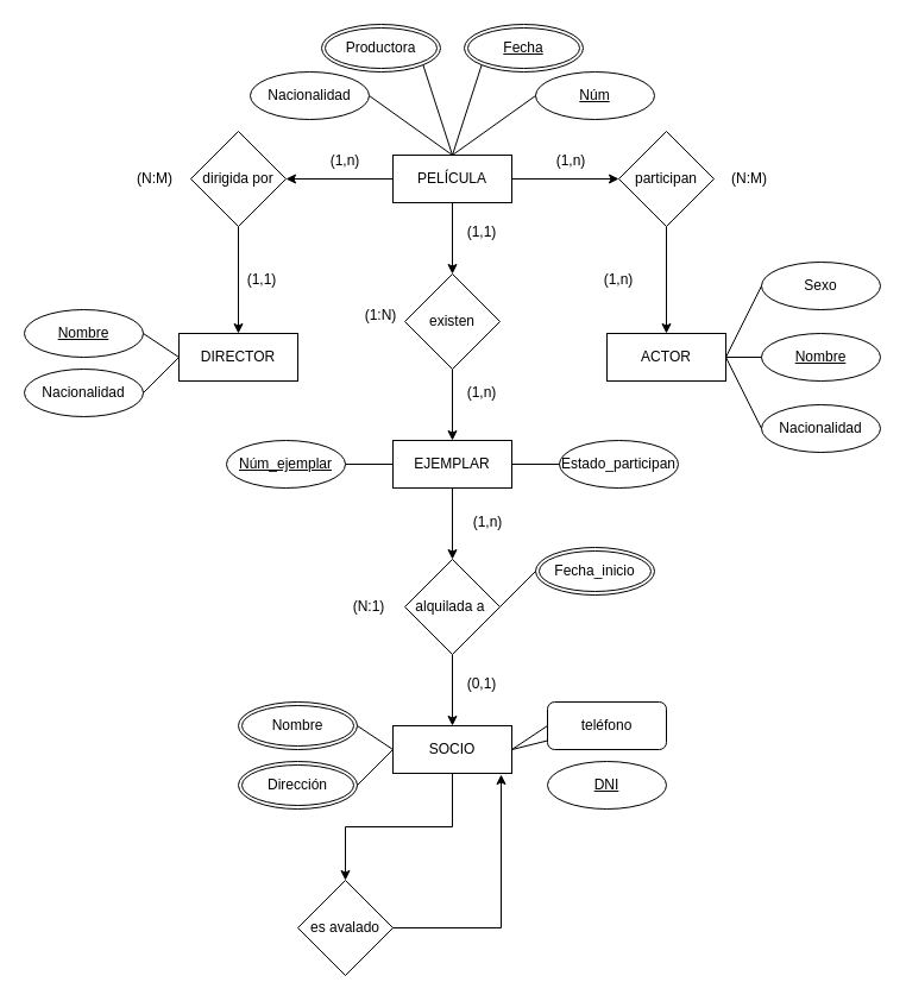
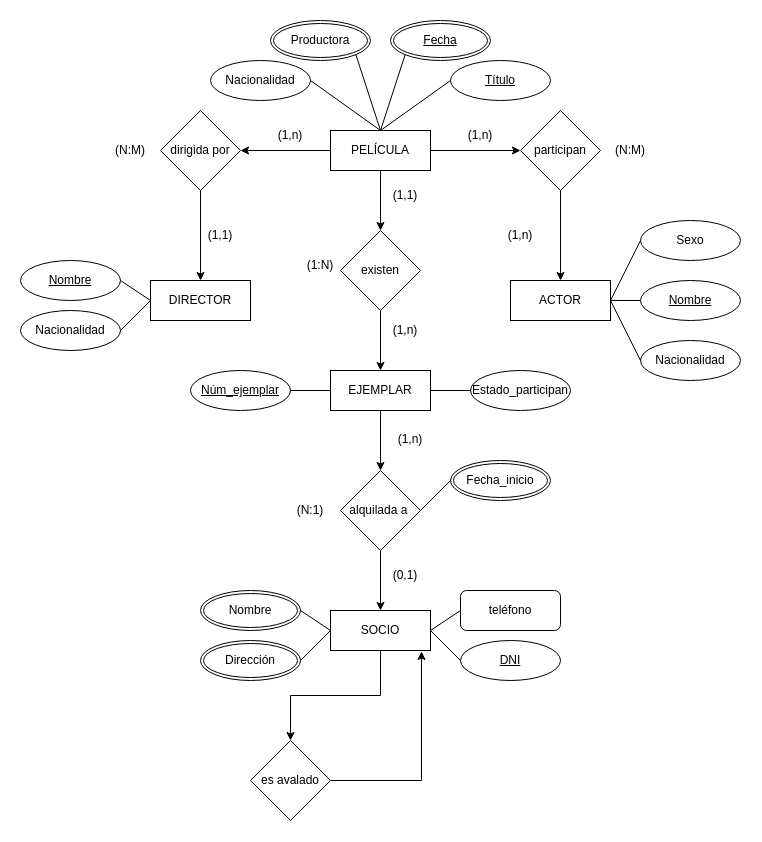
  <mxCell id="0" />
  <mxCell id="1" parent="0" />
  <mxCell id="2" value="" style="edgeStyle=orthogonalEdgeStyle;rounded=0;orthogonalLoop=1;jettySize=auto;html=1;" parent="1" source="5" target="13" edge="1"><mxGeometry relative="1" as="geometry" /></mxCell>
  <mxCell id="3" value="" style="edgeStyle=orthogonalEdgeStyle;rounded=0;orthogonalLoop=1;jettySize=auto;html=1;" parent="1" source="5" target="15" edge="1"><mxGeometry relative="1" as="geometry" /></mxCell>
  <mxCell id="4" value="" style="edgeStyle=orthogonalEdgeStyle;rounded=0;orthogonalLoop=1;jettySize=auto;html=1;" parent="1" source="5" target="17" edge="1"><mxGeometry relative="1" as="geometry" /></mxCell>
  <mxCell id="5" value="PELÍCULA" style="whiteSpace=wrap;html=1;align=center;" parent="1" vertex="1"><mxGeometry x="330" y="130" width="100" height="40" as="geometry" /></mxCell>
  <mxCell id="6" value="DIRECTOR" style="whiteSpace=wrap;html=1;align=center;" parent="1" vertex="1"><mxGeometry x="150" y="280" width="100" height="40" as="geometry" /></mxCell>
  <mxCell id="7" value="ACTOR" style="whiteSpace=wrap;html=1;align=center;" parent="1" vertex="1"><mxGeometry x="510" y="280" width="100" height="40" as="geometry" /></mxCell>
  <mxCell id="8" value="" style="edgeStyle=orthogonalEdgeStyle;rounded=0;orthogonalLoop=1;jettySize=auto;html=1;" parent="1" source="9" target="19" edge="1"><mxGeometry relative="1" as="geometry" /></mxCell>
  <mxCell id="9" value="EJEMPLAR" style="whiteSpace=wrap;html=1;align=center;" parent="1" vertex="1"><mxGeometry x="330" y="370" width="100" height="40" as="geometry" /></mxCell>
  <mxCell id="10" value="" style="edgeStyle=orthogonalEdgeStyle;rounded=0;orthogonalLoop=1;jettySize=auto;html=1;" edge="1" parent="1" source="11" target="50"><mxGeometry relative="1" as="geometry" /></mxCell>
  <mxCell id="11" value="SOCIO" style="whiteSpace=wrap;html=1;align=center;" parent="1" vertex="1"><mxGeometry x="330" y="610" width="100" height="40" as="geometry" /></mxCell>
  <mxCell id="12" style="edgeStyle=orthogonalEdgeStyle;rounded=0;orthogonalLoop=1;jettySize=auto;html=1;exitX=0.5;exitY=1;exitDx=0;exitDy=0;entryX=0.5;entryY=0;entryDx=0;entryDy=0;" parent="1" source="13" target="6" edge="1"><mxGeometry relative="1" as="geometry" /></mxCell>
  <mxCell id="13" value="dirigida por" style="rhombus;whiteSpace=wrap;html=1;" parent="1" vertex="1"><mxGeometry x="160" y="110" width="80" height="80" as="geometry" /></mxCell>
  <mxCell id="14" style="edgeStyle=orthogonalEdgeStyle;rounded=0;orthogonalLoop=1;jettySize=auto;html=1;exitX=0.5;exitY=1;exitDx=0;exitDy=0;entryX=0.5;entryY=0;entryDx=0;entryDy=0;" parent="1" source="15" target="9" edge="1"><mxGeometry relative="1" as="geometry" /></mxCell>
  <mxCell id="15" value="existen" style="rhombus;whiteSpace=wrap;html=1;" parent="1" vertex="1"><mxGeometry x="340" y="230" width="80" height="80" as="geometry" /></mxCell>
  <mxCell id="16" style="edgeStyle=orthogonalEdgeStyle;rounded=0;orthogonalLoop=1;jettySize=auto;html=1;exitX=0.5;exitY=1;exitDx=0;exitDy=0;entryX=0.5;entryY=0;entryDx=0;entryDy=0;" parent="1" source="17" target="7" edge="1"><mxGeometry relative="1" as="geometry" /></mxCell>
  <mxCell id="17" value="participan" style="rhombus;whiteSpace=wrap;html=1;" parent="1" vertex="1"><mxGeometry x="520" y="110" width="80" height="80" as="geometry" /></mxCell>
  <mxCell id="18" style="edgeStyle=orthogonalEdgeStyle;rounded=0;orthogonalLoop=1;jettySize=auto;html=1;exitX=0.5;exitY=1;exitDx=0;exitDy=0;entryX=0.5;entryY=0;entryDx=0;entryDy=0;" parent="1" source="19" target="11" edge="1"><mxGeometry relative="1" as="geometry" /></mxCell>
  <mxCell id="19" value="alquilada a&amp;nbsp;" style="rhombus;whiteSpace=wrap;html=1;" parent="1" vertex="1"><mxGeometry x="340" y="470" width="80" height="80" as="geometry" /></mxCell>
- <mxCell id="20" value="Núm" style="ellipse;whiteSpace=wrap;html=1;align=center;fontStyle=4;" parent="1" vertex="1"><mxGeometry x="450" y="60" width="100" height="40" as="geometry" /></mxCell>
+ <mxCell id="20" value="Título" style="ellipse;whiteSpace=wrap;html=1;align=center;fontStyle=4;" parent="1" vertex="1"><mxGeometry x="450" y="60" width="100" height="40" as="geometry" /></mxCell>
  <mxCell id="21" value="Nombre" style="ellipse;whiteSpace=wrap;html=1;align=center;fontStyle=4;" parent="1" vertex="1"><mxGeometry x="640" y="280" width="100" height="40" as="geometry" /></mxCell>
  <mxCell id="22" value="Nombre" style="ellipse;whiteSpace=wrap;html=1;align=center;fontStyle=4;" parent="1" vertex="1"><mxGeometry x="20" y="260" width="100" height="40" as="geometry" /></mxCell>
  <mxCell id="23" value="Núm_ejemplar" style="ellipse;whiteSpace=wrap;html=1;align=center;fontStyle=4;" parent="1" vertex="1"><mxGeometry x="190" y="370" width="100" height="40" as="geometry" /></mxCell>
  <mxCell id="24" value="Productora" style="ellipse;shape=doubleEllipse;margin=3;whiteSpace=wrap;html=1;align=center;" parent="1" vertex="1"><mxGeometry x="270" y="20" width="100" height="40" as="geometry" /></mxCell>
  <mxCell id="25" value="Fecha" style="ellipse;shape=doubleEllipse;margin=3;whiteSpace=wrap;html=1;align=center;fontStyle=4" parent="1" vertex="1"><mxGeometry x="390" y="20" width="100" height="40" as="geometry" /></mxCell>
  <mxCell id="26" value="" style="endArrow=none;html=1;rounded=0;entryX=0;entryY=0.5;entryDx=0;entryDy=0;exitX=0.5;exitY=0;exitDx=0;exitDy=0;" parent="1" source="5" target="20" edge="1"><mxGeometry width="50" height="50" relative="1" as="geometry"><mxPoint x="400" y="320" as="sourcePoint" /><mxPoint x="450" y="270" as="targetPoint" /></mxGeometry></mxCell>
  <mxCell id="27" value="" style="endArrow=none;html=1;rounded=0;entryX=1;entryY=0.5;entryDx=0;entryDy=0;exitX=0.5;exitY=0;exitDx=0;exitDy=0;" parent="1" source="5" target="44" edge="1"><mxGeometry width="50" height="50" relative="1" as="geometry"><mxPoint x="390" y="140" as="sourcePoint" /><mxPoint x="310" y="80" as="targetPoint" /></mxGeometry></mxCell>
  <mxCell id="28" value="" style="endArrow=none;html=1;rounded=0;entryX=0;entryY=1;entryDx=0;entryDy=0;exitX=0.5;exitY=0;exitDx=0;exitDy=0;" parent="1" source="5" target="25" edge="1"><mxGeometry width="50" height="50" relative="1" as="geometry"><mxPoint x="400" y="150" as="sourcePoint" /><mxPoint x="470" y="100" as="targetPoint" /></mxGeometry></mxCell>
  <mxCell id="29" value="" style="endArrow=none;html=1;rounded=0;entryX=1;entryY=1;entryDx=0;entryDy=0;exitX=0.5;exitY=0;exitDx=0;exitDy=0;" parent="1" source="5" target="24" edge="1"><mxGeometry width="50" height="50" relative="1" as="geometry"><mxPoint x="410" y="160" as="sourcePoint" /><mxPoint x="480" y="110" as="targetPoint" /></mxGeometry></mxCell>
  <mxCell id="30" value="Nacionalidad" style="ellipse;whiteSpace=wrap;html=1;align=center;" parent="1" vertex="1"><mxGeometry x="640" y="340" width="100" height="40" as="geometry" /></mxCell>
  <mxCell id="31" value="Sexo" style="ellipse;whiteSpace=wrap;html=1;align=center;" parent="1" vertex="1"><mxGeometry x="640" y="220" width="100" height="40" as="geometry" /></mxCell>
  <mxCell id="32" value="" style="endArrow=none;html=1;rounded=0;entryX=0;entryY=0.5;entryDx=0;entryDy=0;exitX=1;exitY=0.5;exitDx=0;exitDy=0;" parent="1" source="7" target="31" edge="1"><mxGeometry width="50" height="50" relative="1" as="geometry"><mxPoint x="390" y="140" as="sourcePoint" /><mxPoint x="460" y="90" as="targetPoint" /></mxGeometry></mxCell>
  <mxCell id="33" value="" style="endArrow=none;html=1;rounded=0;entryX=0;entryY=0.5;entryDx=0;entryDy=0;exitX=1;exitY=0.5;exitDx=0;exitDy=0;" parent="1" source="7" target="21" edge="1"><mxGeometry width="50" height="50" relative="1" as="geometry"><mxPoint x="400" y="150" as="sourcePoint" /><mxPoint x="470" y="100" as="targetPoint" /></mxGeometry></mxCell>
  <mxCell id="34" value="" style="endArrow=none;html=1;rounded=0;entryX=0;entryY=0.5;entryDx=0;entryDy=0;exitX=1;exitY=0.5;exitDx=0;exitDy=0;" parent="1" source="7" target="30" edge="1"><mxGeometry width="50" height="50" relative="1" as="geometry"><mxPoint x="410" y="160" as="sourcePoint" /><mxPoint x="480" y="110" as="targetPoint" /></mxGeometry></mxCell>
  <mxCell id="35" value="Nacionalidad" style="ellipse;whiteSpace=wrap;html=1;align=center;" parent="1" vertex="1"><mxGeometry x="20" y="310" width="100" height="40" as="geometry" /></mxCell>
  <mxCell id="36" value="" style="endArrow=none;html=1;rounded=0;entryX=1;entryY=0.5;entryDx=0;entryDy=0;exitX=0;exitY=0.5;exitDx=0;exitDy=0;" parent="1" source="6" target="22" edge="1"><mxGeometry width="50" height="50" relative="1" as="geometry"><mxPoint x="390" y="140" as="sourcePoint" /><mxPoint x="320" y="90" as="targetPoint" /></mxGeometry></mxCell>
  <mxCell id="37" value="" style="endArrow=none;html=1;rounded=0;entryX=0;entryY=0.5;entryDx=0;entryDy=0;exitX=1;exitY=0.5;exitDx=0;exitDy=0;" parent="1" source="35" target="6" edge="1"><mxGeometry width="50" height="50" relative="1" as="geometry"><mxPoint x="400" y="150" as="sourcePoint" /><mxPoint x="330" y="100" as="targetPoint" /></mxGeometry></mxCell>
  <mxCell id="38" value="Estado_participan" style="ellipse;whiteSpace=wrap;html=1;align=center;" vertex="1" parent="1"><mxGeometry x="470" y="370" width="100" height="40" as="geometry" /></mxCell>
  <mxCell id="39" value="" style="endArrow=none;html=1;rounded=0;entryX=0;entryY=0.5;entryDx=0;entryDy=0;exitX=1;exitY=0.5;exitDx=0;exitDy=0;" edge="1" parent="1" source="23" target="9"><mxGeometry width="50" height="50" relative="1" as="geometry"><mxPoint x="130" y="340" as="sourcePoint" /><mxPoint x="160" y="310" as="targetPoint" /></mxGeometry></mxCell>
  <mxCell id="40" value="" style="endArrow=none;html=1;rounded=0;entryX=0;entryY=0.5;entryDx=0;entryDy=0;exitX=1;exitY=0.5;exitDx=0;exitDy=0;" edge="1" parent="1" source="9" target="38"><mxGeometry width="50" height="50" relative="1" as="geometry"><mxPoint x="140" y="350" as="sourcePoint" /><mxPoint x="170" y="320" as="targetPoint" /></mxGeometry></mxCell>
  <mxCell id="41" value="DNI" style="ellipse;whiteSpace=wrap;html=1;align=center;fontStyle=4;" vertex="1" parent="1"><mxGeometry x="460" y="640" width="100" height="40" as="geometry" /></mxCell>
  <mxCell id="42" value="teléfono" style="whiteSpace=wrap;html=1;align=center;rounded=1;" vertex="1" parent="1"><mxGeometry x="460" y="590" width="100" height="40" as="geometry" /></mxCell>
  <mxCell id="43" value="Nombre" style="ellipse;shape=doubleEllipse;margin=3;whiteSpace=wrap;html=1;align=center;" vertex="1" parent="1"><mxGeometry x="200" y="590" width="100" height="40" as="geometry" /></mxCell>
  <mxCell id="44" value="Nacionalidad" style="ellipse;whiteSpace=wrap;html=1;align=center;" vertex="1" parent="1"><mxGeometry x="210" y="60" width="100" height="40" as="geometry" /></mxCell>
  <mxCell id="45" value="Dirección" style="ellipse;shape=doubleEllipse;margin=3;whiteSpace=wrap;html=1;align=center;" vertex="1" parent="1"><mxGeometry x="200" y="640" width="100" height="40" as="geometry" /></mxCell>
  <mxCell id="46" value="" style="endArrow=none;html=1;rounded=0;entryX=0;entryY=0.5;entryDx=0;entryDy=0;exitX=1;exitY=0.5;exitDx=0;exitDy=0;" edge="1" parent="1" source="45" target="11"><mxGeometry width="50" height="50" relative="1" as="geometry"><mxPoint x="330" y="730" as="sourcePoint" /><mxPoint x="360" y="700" as="targetPoint" /></mxGeometry></mxCell>
  <mxCell id="47" value="" style="endArrow=none;html=1;rounded=0;entryX=1;entryY=0.5;entryDx=0;entryDy=0;exitX=0;exitY=0.5;exitDx=0;exitDy=0;" edge="1" parent="1" source="11" target="43"><mxGeometry width="50" height="50" relative="1" as="geometry"><mxPoint x="340" y="740" as="sourcePoint" /><mxPoint x="370" y="710" as="targetPoint" /></mxGeometry></mxCell>
- <mxCell id="48" value="" style="endArrow=none;html=1;rounded=0;exitX=1;exitY=0.5;exitDx=0;exitDy=0;" edge="1" parent="1" source="11" target="42"><mxGeometry width="50" height="50" relative="1" as="geometry"><mxPoint x="350" y="750" as="sourcePoint" /><mxPoint x="380" y="720" as="targetPoint" /></mxGeometry></mxCell>
+ <mxCell id="48" value="" style="endArrow=none;html=1;rounded=0;entryX=0;entryY=0.5;entryDx=0;entryDy=0;exitX=1;exitY=0.5;exitDx=0;exitDy=0;" edge="1" parent="1" source="11" target="41"><mxGeometry width="50" height="50" relative="1" as="geometry"><mxPoint x="350" y="750" as="sourcePoint" /><mxPoint x="380" y="720" as="targetPoint" /></mxGeometry></mxCell>
  <mxCell id="49" value="" style="endArrow=none;html=1;rounded=0;entryX=0;entryY=0.5;entryDx=0;entryDy=0;" edge="1" parent="1" target="42"><mxGeometry width="50" height="50" relative="1" as="geometry"><mxPoint x="430" y="630" as="sourcePoint" /><mxPoint x="390" y="730" as="targetPoint" /></mxGeometry></mxCell>
  <mxCell id="50" value="es avalado" style="rhombus;whiteSpace=wrap;html=1;" vertex="1" parent="1"><mxGeometry x="250" y="740" width="80" height="80" as="geometry" /></mxCell>
  <mxCell id="51" style="edgeStyle=orthogonalEdgeStyle;rounded=0;orthogonalLoop=1;jettySize=auto;html=1;exitX=1;exitY=0.5;exitDx=0;exitDy=0;entryX=0.91;entryY=1.025;entryDx=0;entryDy=0;entryPerimeter=0;" edge="1" parent="1" source="50" target="11"><mxGeometry relative="1" as="geometry" /></mxCell>
  <mxCell id="52" value="Fecha_inicio" style="ellipse;shape=doubleEllipse;margin=3;whiteSpace=wrap;html=1;align=center;" vertex="1" parent="1"><mxGeometry x="450" y="460" width="100" height="40" as="geometry" /></mxCell>
  <mxCell id="53" value="" style="endArrow=none;html=1;rounded=0;entryX=0;entryY=0.5;entryDx=0;entryDy=0;exitX=1;exitY=0.5;exitDx=0;exitDy=0;" edge="1" parent="1" source="19" target="52"><mxGeometry width="50" height="50" relative="1" as="geometry"><mxPoint x="360" y="520" as="sourcePoint" /><mxPoint x="410" y="470" as="targetPoint" /></mxGeometry></mxCell>
  <mxCell id="54" value="(1,n)" style="text;html=1;strokeColor=none;fillColor=none;align=center;verticalAlign=middle;whiteSpace=wrap;rounded=0;" vertex="1" parent="1"><mxGeometry x="260" y="120" width="60" height="30" as="geometry" /></mxCell>
  <mxCell id="55" value="(1,n)" style="text;html=1;strokeColor=none;fillColor=none;align=center;verticalAlign=middle;whiteSpace=wrap;rounded=0;" vertex="1" parent="1"><mxGeometry x="450" y="120" width="60" height="30" as="geometry" /></mxCell>
  <mxCell id="56" value="(1,1)" style="text;html=1;strokeColor=none;fillColor=none;align=center;verticalAlign=middle;whiteSpace=wrap;rounded=0;" vertex="1" parent="1"><mxGeometry x="190" y="220" width="60" height="30" as="geometry" /></mxCell>
  <mxCell id="57" value="(1,n)" style="text;html=1;strokeColor=none;fillColor=none;align=center;verticalAlign=middle;whiteSpace=wrap;rounded=0;" vertex="1" parent="1"><mxGeometry x="490" y="220" width="60" height="30" as="geometry" /></mxCell>
  <mxCell id="58" value="(N:M)" style="text;html=1;strokeColor=none;fillColor=none;align=center;verticalAlign=middle;whiteSpace=wrap;rounded=0;" vertex="1" parent="1"><mxGeometry x="600" y="135" width="60" height="30" as="geometry" /></mxCell>
  <mxCell id="59" value="(N:M)" style="text;html=1;strokeColor=none;fillColor=none;align=center;verticalAlign=middle;whiteSpace=wrap;rounded=0;" vertex="1" parent="1"><mxGeometry x="100" y="135" width="60" height="30" as="geometry" /></mxCell>
  <mxCell id="60" value="(1,1)" style="text;html=1;strokeColor=none;fillColor=none;align=center;verticalAlign=middle;whiteSpace=wrap;rounded=0;" vertex="1" parent="1"><mxGeometry x="375" y="180" width="60" height="30" as="geometry" /></mxCell>
  <mxCell id="61" value="(1,n)" style="text;html=1;strokeColor=none;fillColor=none;align=center;verticalAlign=middle;whiteSpace=wrap;rounded=0;" vertex="1" parent="1"><mxGeometry x="375" y="315" width="60" height="30" as="geometry" /></mxCell>
  <mxCell id="62" value="(1:N)" style="text;html=1;strokeColor=none;fillColor=none;align=center;verticalAlign=middle;whiteSpace=wrap;rounded=0;" vertex="1" parent="1"><mxGeometry x="290" y="250" width="60" height="30" as="geometry" /></mxCell>
  <mxCell id="63" value="(0,1)" style="text;html=1;strokeColor=none;fillColor=none;align=center;verticalAlign=middle;whiteSpace=wrap;rounded=0;" vertex="1" parent="1"><mxGeometry x="375" y="560" width="60" height="30" as="geometry" /></mxCell>
  <mxCell id="64" value="(1,n)" style="text;html=1;strokeColor=none;fillColor=none;align=center;verticalAlign=middle;whiteSpace=wrap;rounded=0;" vertex="1" parent="1"><mxGeometry x="380" y="424" width="60" height="30" as="geometry" /></mxCell>
  <mxCell id="65" value="(N:1)" style="text;html=1;strokeColor=none;fillColor=none;align=center;verticalAlign=middle;whiteSpace=wrap;rounded=0;" vertex="1" parent="1"><mxGeometry x="280" y="495" width="60" height="30" as="geometry" /></mxCell>
